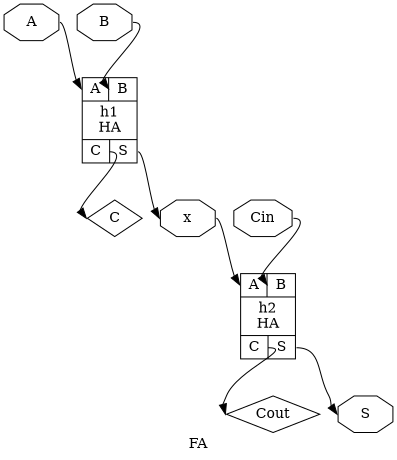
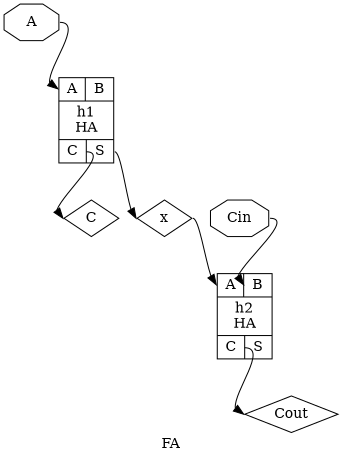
  digraph {
    label=FA
    rankdir=TB
    remincross=true
    node [color=black fontcolor=black shape=octagon]
    edge [color=black headport=w tailport=e]
    n1 [label=A]
    n2 [label="{{<p1> A|<p2> B}|h1\nHA|{<p3> C|<p6> S}}" shape=record color="" fontcolor=""]
    n3 [label=C shape=diamond]
-   n4 [label=x]
-   n5 [label=B]
+   n4 [label=x shape=diamond]
    n6 [label=Cin]
    n7 [label="{{<p1> A|<p2> B}|h2\nHA|{<p3> C|<p6> S}}" shape=record color="" fontcolor=""]
    n8 [label=Cout shape=diamond]
-   n9 [label=S]
    n1 -> n2 [headport="p1:w"]
    n2 -> n3 [tailport="p3:e"]
    n2 -> n4 [tailport="p6:e"]
    n4 -> n7 [headport="p1:w"]
-   n5 -> n2 [headport="p2:w"]
    n6 -> n7 [headport="p2:w"]
    n7 -> n8 [tailport="p3:e"]
-   n7 -> n9 [tailport="p6:e"]
  }
